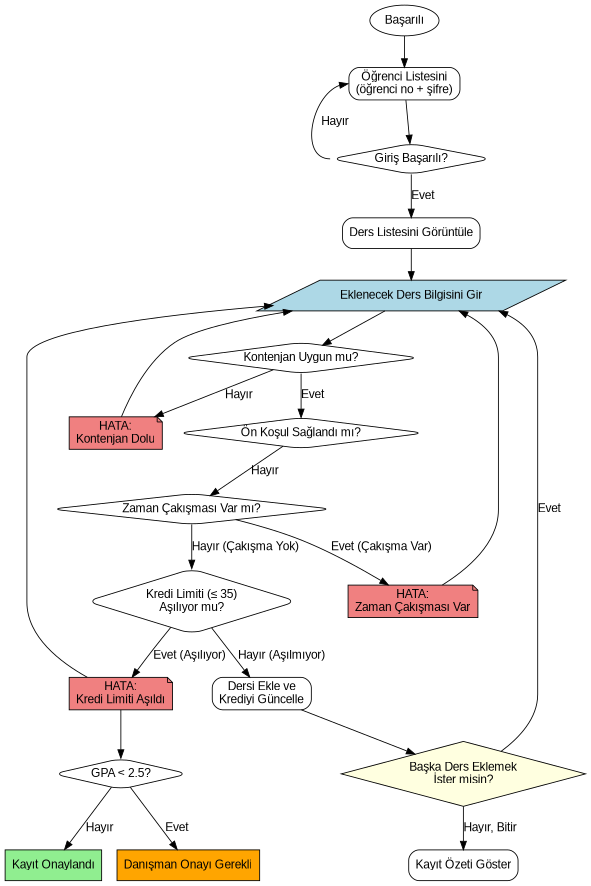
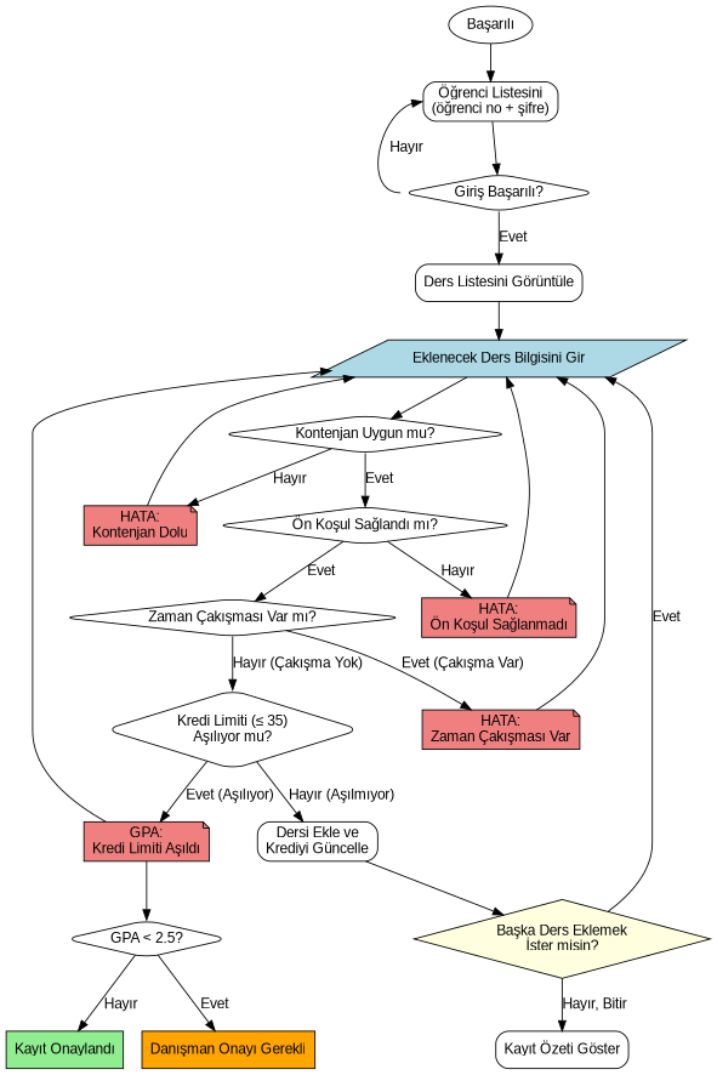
  digraph {
    rankdir=TB
    node [fontname=Arial shape=diamond style=rounded]
    edge [fontname=Arial]
    n1 [label="Başarılı" shape=ellipse]
    n2 [label="Öğrenci Listesini\n(öğrenci no + şifre)" shape=box]
    n3 [label="Giriş Başarılı?"]
    n4 [label="Ders Listesini Görüntüle" shape=box]
    n5 [fillcolor=lightblue label="Eklenecek Ders Bilgisini Gir" shape=parallelogram style=filled]
    n6 [label="Kontenjan Uygun mu?"]
    n7 [label="Ön Koşul Sağlandı mı?"]
    n8 [fillcolor=lightcoral label="HATA:\nKontenjan Dolu" shape=note style=filled]
    n9 [label="Zaman Çakışması Var mı?"]
+   n10 [fillcolor=lightcoral label="HATA:\nÖn Koşul Sağlanmadı" shape=note style=filled]
    n11 [label="Kredi Limiti (≤ 35)\nAşılıyor mu?"]
    n12 [fillcolor=lightcoral label="HATA:\nZaman Çakışması Var" shape=note style=filled]
-   n13 [fillcolor=lightcoral label="HATA:\nKredi Limiti Aşıldı" shape=note style=filled]
+   n13 [fillcolor=lightcoral label="GPA:\nKredi Limiti Aşıldı" shape=note style=filled]
    n14 [label="Dersi Ekle ve\nKrediyi Güncelle" shape=box]
    n15 [label="GPA < 2.5?"]
    n16 [fillcolor=lightyellow label="Başka Ders Eklemek\nİster misin?" style=filled]
    n17 [label="Kayıt Özeti Göster" shape=box]
    n18 [fillcolor=orange label="Danışman Onayı Gerekli" shape=box style=filled]
    n19 [fillcolor=lightgreen label="Kayıt Onaylandı" shape=box style=filled]
    n1 -> n2
    n2 -> n3
    n3 -> n2 [headport=w label="  Hayır" tailport=w]
    n3 -> n4 [label=Evet]
    n4 -> n5
    n5 -> n6
    n6 -> n7 [label=Evet]
    n6 -> n8 [label="Hayır"]
-   n7 -> n9 [label="Hayır"]
+   n7 -> n9 [label=Evet]
+   n7 -> n10 [label="Hayır"]
    n8 -> n5
    n9 -> n11 [label="Hayır (Çakışma Yok)"]
    n9 -> n12 [label="Evet (Çakışma Var)"]
+   n10 -> n5
    n11 -> n13 [label="Evet (Aşılıyor)"]
    n11 -> n14 [label="Hayır (Aşılmıyor)"]
    n12 -> n5
    n13 -> n5
    n13 -> n15
    n14 -> n16
    n15 -> n18 [label=Evet]
    n15 -> n19 [label="Hayır"]
    n16 -> n5 [label=Evet]
    n16 -> n17 [label="Hayır, Bitir"]
  }
